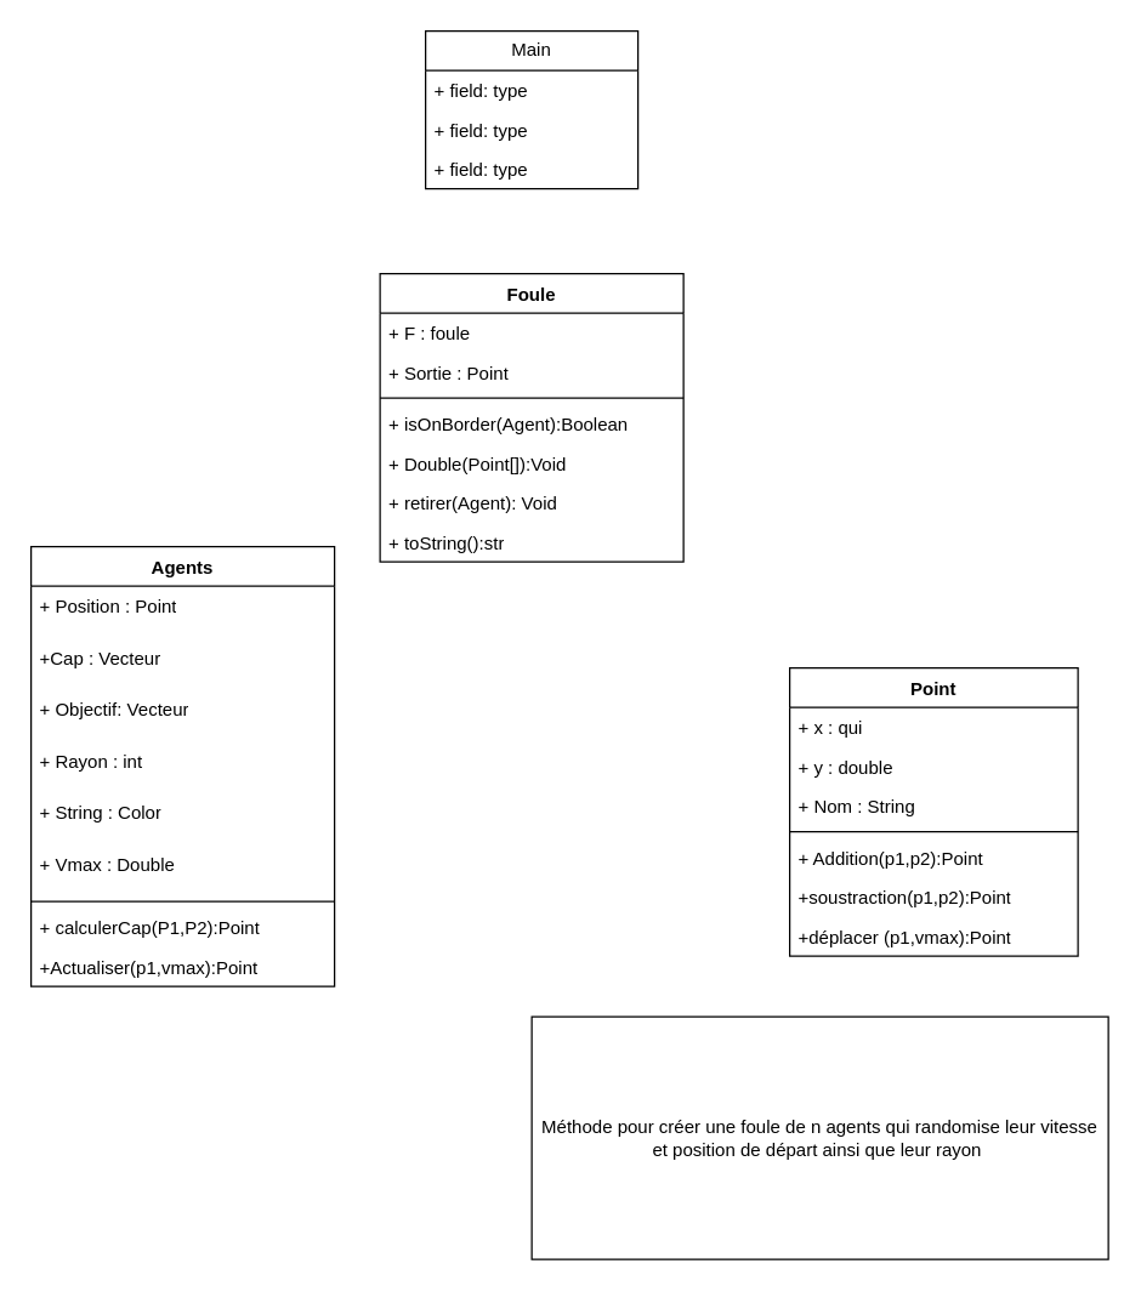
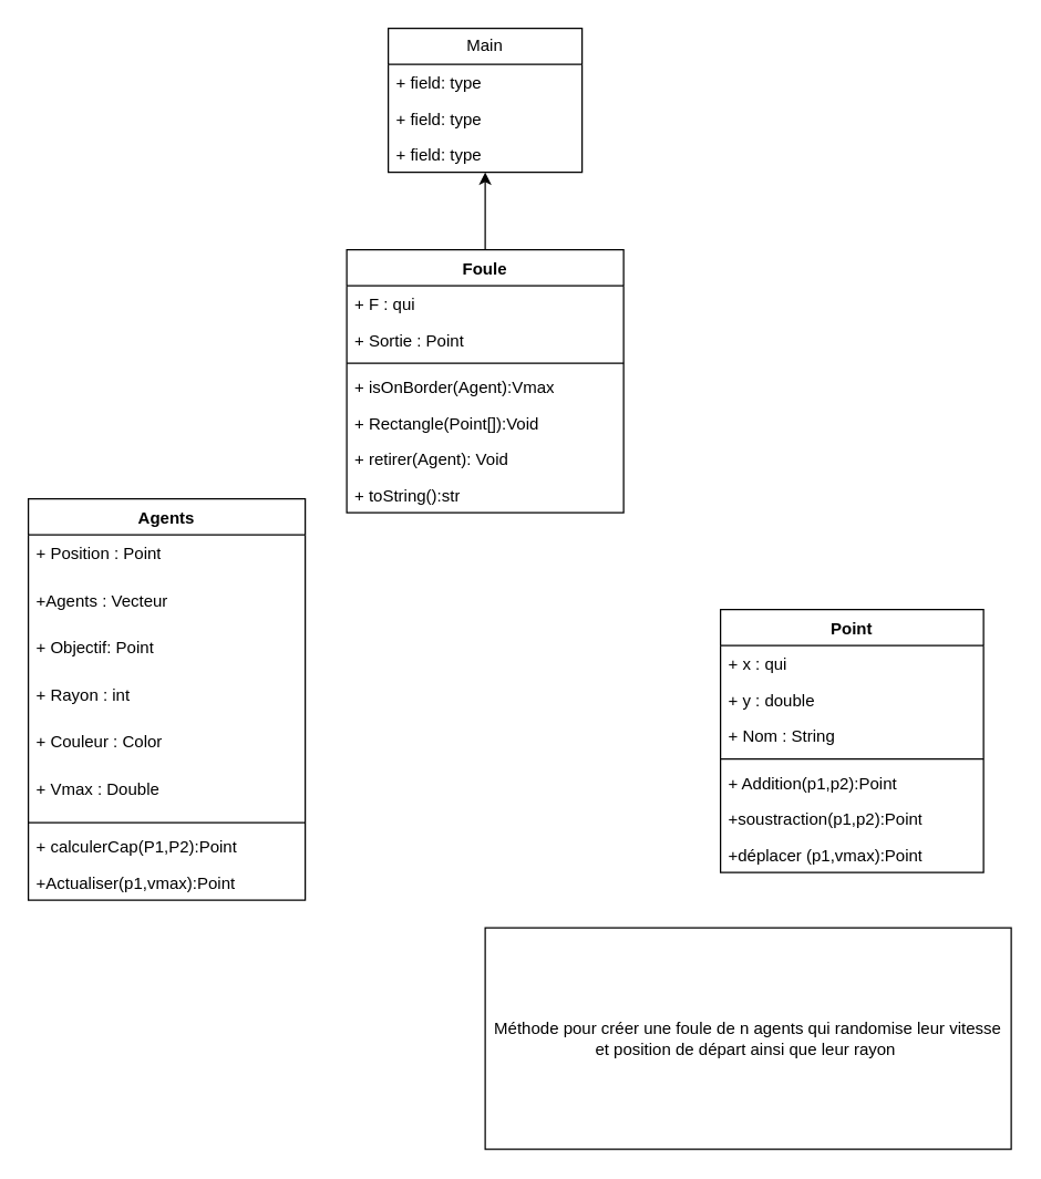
  <mxCell id="0" />
  <mxCell id="1" parent="0" />
  <mxCell id="2" value="Main" style="swimlane;fontStyle=0;childLayout=stackLayout;horizontal=1;startSize=26;fillColor=none;horizontalStack=0;resizeParent=1;resizeParentMax=0;resizeLast=0;collapsible=1;marginBottom=0;whiteSpace=wrap;html=1;" parent="1" vertex="1"><mxGeometry x="280" y="20" width="140" height="104" as="geometry" /></mxCell>
  <mxCell id="3" value="+ field: type" style="text;strokeColor=none;fillColor=none;align=left;verticalAlign=top;spacingLeft=4;spacingRight=4;overflow=hidden;rotatable=0;points=[[0,0.5],[1,0.5]];portConstraint=eastwest;whiteSpace=wrap;html=1;" parent="2" vertex="1"><mxGeometry y="26" width="140" height="26" as="geometry" /></mxCell>
  <mxCell id="4" value="+ field: type" style="text;strokeColor=none;fillColor=none;align=left;verticalAlign=top;spacingLeft=4;spacingRight=4;overflow=hidden;rotatable=0;points=[[0,0.5],[1,0.5]];portConstraint=eastwest;whiteSpace=wrap;html=1;" parent="2" vertex="1"><mxGeometry y="52" width="140" height="26" as="geometry" /></mxCell>
  <mxCell id="5" value="+ field: type" style="text;strokeColor=none;fillColor=none;align=left;verticalAlign=top;spacingLeft=4;spacingRight=4;overflow=hidden;rotatable=0;points=[[0,0.5],[1,0.5]];portConstraint=eastwest;whiteSpace=wrap;html=1;" parent="2" vertex="1"><mxGeometry y="78" width="140" height="26" as="geometry" /></mxCell>
  <mxCell id="6" value="Agents" style="swimlane;fontStyle=1;align=center;verticalAlign=top;childLayout=stackLayout;horizontal=1;startSize=26;horizontalStack=0;resizeParent=1;resizeParentMax=0;resizeLast=0;collapsible=1;marginBottom=0;whiteSpace=wrap;html=1;" parent="1" vertex="1"><mxGeometry x="20" y="360" width="200" height="290" as="geometry" /></mxCell>
  <mxCell id="7" value="+ Position : Point" style="text;strokeColor=none;fillColor=none;align=left;verticalAlign=top;spacingLeft=4;spacingRight=4;overflow=hidden;rotatable=0;points=[[0,0.5],[1,0.5]];portConstraint=eastwest;whiteSpace=wrap;html=1;" parent="6" vertex="1"><mxGeometry y="26" width="200" height="34" as="geometry" /></mxCell>
- <mxCell id="8" value="+Cap : Vecteur" style="text;strokeColor=none;fillColor=none;align=left;verticalAlign=top;spacingLeft=4;spacingRight=4;overflow=hidden;rotatable=0;points=[[0,0.5],[1,0.5]];portConstraint=eastwest;whiteSpace=wrap;html=1;" parent="6" vertex="1"><mxGeometry y="60" width="200" height="34" as="geometry" /></mxCell>
- <mxCell id="9" value="+ Objectif: Vecteur " style="text;strokeColor=none;fillColor=none;align=left;verticalAlign=top;spacingLeft=4;spacingRight=4;overflow=hidden;rotatable=0;points=[[0,0.5],[1,0.5]];portConstraint=eastwest;whiteSpace=wrap;html=1;" parent="6" vertex="1"><mxGeometry y="94" width="200" height="34" as="geometry" /></mxCell>
+ <mxCell id="8" value="+Agents : Vecteur" style="text;strokeColor=none;fillColor=none;align=left;verticalAlign=top;spacingLeft=4;spacingRight=4;overflow=hidden;rotatable=0;points=[[0,0.5],[1,0.5]];portConstraint=eastwest;whiteSpace=wrap;html=1;" parent="6" vertex="1"><mxGeometry y="60" width="200" height="34" as="geometry" /></mxCell>
+ <mxCell id="9" value="+ Objectif: Point " style="text;strokeColor=none;fillColor=none;align=left;verticalAlign=top;spacingLeft=4;spacingRight=4;overflow=hidden;rotatable=0;points=[[0,0.5],[1,0.5]];portConstraint=eastwest;whiteSpace=wrap;html=1;" parent="6" vertex="1"><mxGeometry y="94" width="200" height="34" as="geometry" /></mxCell>
  <mxCell id="10" value="+ Rayon : int " style="text;strokeColor=none;fillColor=none;align=left;verticalAlign=top;spacingLeft=4;spacingRight=4;overflow=hidden;rotatable=0;points=[[0,0.5],[1,0.5]];portConstraint=eastwest;whiteSpace=wrap;html=1;" parent="6" vertex="1"><mxGeometry y="128" width="200" height="34" as="geometry" /></mxCell>
- <mxCell id="11" value="+ String : Color" style="text;strokeColor=none;fillColor=none;align=left;verticalAlign=top;spacingLeft=4;spacingRight=4;overflow=hidden;rotatable=0;points=[[0,0.5],[1,0.5]];portConstraint=eastwest;whiteSpace=wrap;html=1;" parent="6" vertex="1"><mxGeometry y="162" width="200" height="34" as="geometry" /></mxCell>
+ <mxCell id="11" value="+ Couleur : Color" style="text;strokeColor=none;fillColor=none;align=left;verticalAlign=top;spacingLeft=4;spacingRight=4;overflow=hidden;rotatable=0;points=[[0,0.5],[1,0.5]];portConstraint=eastwest;whiteSpace=wrap;html=1;" parent="6" vertex="1"><mxGeometry y="162" width="200" height="34" as="geometry" /></mxCell>
  <mxCell id="12" value="+ Vmax : Double" style="text;strokeColor=none;fillColor=none;align=left;verticalAlign=top;spacingLeft=4;spacingRight=4;overflow=hidden;rotatable=0;points=[[0,0.5],[1,0.5]];portConstraint=eastwest;whiteSpace=wrap;html=1;" parent="6" vertex="1"><mxGeometry y="196" width="200" height="34" as="geometry" /></mxCell>
  <mxCell id="13" value="" style="line;strokeWidth=1;fillColor=none;align=left;verticalAlign=middle;spacingTop=-1;spacingLeft=3;spacingRight=3;rotatable=0;labelPosition=right;points=[];portConstraint=eastwest;strokeColor=inherit;" parent="6" vertex="1"><mxGeometry y="230" width="200" height="8" as="geometry" /></mxCell>
  <mxCell id="14" value="+ calculerCap(P1,P2):Point" style="text;strokeColor=none;fillColor=none;align=left;verticalAlign=top;spacingLeft=4;spacingRight=4;overflow=hidden;rotatable=0;points=[[0,0.5],[1,0.5]];portConstraint=eastwest;whiteSpace=wrap;html=1;" parent="6" vertex="1"><mxGeometry y="238" width="200" height="26" as="geometry" /></mxCell>
  <mxCell id="15" value="+Actualiser(p1,vmax):Point" style="text;strokeColor=none;fillColor=none;align=left;verticalAlign=top;spacingLeft=4;spacingRight=4;overflow=hidden;rotatable=0;points=[[0,0.5],[1,0.5]];portConstraint=eastwest;whiteSpace=wrap;html=1;" parent="6" vertex="1"><mxGeometry y="264" width="200" height="26" as="geometry" /></mxCell>
+ <mxCell id="16" style="edgeStyle=orthogonalEdgeStyle;rounded=0;orthogonalLoop=1;jettySize=auto;html=1;exitX=0.5;exitY=0;exitDx=0;exitDy=0;entryX=0.5;entryY=1;entryDx=0;entryDy=0;" parent="1" source="17" target="2" edge="1"><mxGeometry relative="1" as="geometry" /></mxCell>
  <mxCell id="17" value="Foule" style="swimlane;fontStyle=1;align=center;verticalAlign=top;childLayout=stackLayout;horizontal=1;startSize=26;horizontalStack=0;resizeParent=1;resizeParentMax=0;resizeLast=0;collapsible=1;marginBottom=0;whiteSpace=wrap;html=1;" parent="1" vertex="1"><mxGeometry x="250" y="180" width="200" height="190" as="geometry" /></mxCell>
- <mxCell id="18" value="+ F : foule" style="text;strokeColor=none;fillColor=none;align=left;verticalAlign=top;spacingLeft=4;spacingRight=4;overflow=hidden;rotatable=0;points=[[0,0.5],[1,0.5]];portConstraint=eastwest;whiteSpace=wrap;html=1;" parent="17" vertex="1"><mxGeometry y="26" width="200" height="26" as="geometry" /></mxCell>
+ <mxCell id="18" value="+ F : qui" style="text;strokeColor=none;fillColor=none;align=left;verticalAlign=top;spacingLeft=4;spacingRight=4;overflow=hidden;rotatable=0;points=[[0,0.5],[1,0.5]];portConstraint=eastwest;whiteSpace=wrap;html=1;" parent="17" vertex="1"><mxGeometry y="26" width="200" height="26" as="geometry" /></mxCell>
  <mxCell id="19" value="+ Sortie : Point" style="text;strokeColor=none;fillColor=none;align=left;verticalAlign=top;spacingLeft=4;spacingRight=4;overflow=hidden;rotatable=0;points=[[0,0.5],[1,0.5]];portConstraint=eastwest;whiteSpace=wrap;html=1;" parent="17" vertex="1"><mxGeometry y="52" width="200" height="26" as="geometry" /></mxCell>
  <mxCell id="20" value="" style="line;strokeWidth=1;fillColor=none;align=left;verticalAlign=middle;spacingTop=-1;spacingLeft=3;spacingRight=3;rotatable=0;labelPosition=right;points=[];portConstraint=eastwest;strokeColor=inherit;" parent="17" vertex="1"><mxGeometry y="78" width="200" height="8" as="geometry" /></mxCell>
- <mxCell id="21" value="+ isOnBorder(Agent):Boolean" style="text;strokeColor=none;fillColor=none;align=left;verticalAlign=top;spacingLeft=4;spacingRight=4;overflow=hidden;rotatable=0;points=[[0,0.5],[1,0.5]];portConstraint=eastwest;whiteSpace=wrap;html=1;" parent="17" vertex="1"><mxGeometry y="86" width="200" height="26" as="geometry" /></mxCell>
- <mxCell id="22" value="+ Double(Point[]):Void" style="text;strokeColor=none;fillColor=none;align=left;verticalAlign=top;spacingLeft=4;spacingRight=4;overflow=hidden;rotatable=0;points=[[0,0.5],[1,0.5]];portConstraint=eastwest;whiteSpace=wrap;html=1;" parent="17" vertex="1"><mxGeometry y="112" width="200" height="26" as="geometry" /></mxCell>
+ <mxCell id="21" value="+ isOnBorder(Agent):Vmax" style="text;strokeColor=none;fillColor=none;align=left;verticalAlign=top;spacingLeft=4;spacingRight=4;overflow=hidden;rotatable=0;points=[[0,0.5],[1,0.5]];portConstraint=eastwest;whiteSpace=wrap;html=1;" parent="17" vertex="1"><mxGeometry y="86" width="200" height="26" as="geometry" /></mxCell>
+ <mxCell id="22" value="+ Rectangle(Point[]):Void" style="text;strokeColor=none;fillColor=none;align=left;verticalAlign=top;spacingLeft=4;spacingRight=4;overflow=hidden;rotatable=0;points=[[0,0.5],[1,0.5]];portConstraint=eastwest;whiteSpace=wrap;html=1;" parent="17" vertex="1"><mxGeometry y="112" width="200" height="26" as="geometry" /></mxCell>
  <mxCell id="23" value="+ retirer(Agent): Void" style="text;strokeColor=none;fillColor=none;align=left;verticalAlign=top;spacingLeft=4;spacingRight=4;overflow=hidden;rotatable=0;points=[[0,0.5],[1,0.5]];portConstraint=eastwest;whiteSpace=wrap;html=1;" parent="17" vertex="1"><mxGeometry y="138" width="200" height="26" as="geometry" /></mxCell>
  <mxCell id="24" value="+ toString():str" style="text;strokeColor=none;fillColor=none;align=left;verticalAlign=top;spacingLeft=4;spacingRight=4;overflow=hidden;rotatable=0;points=[[0,0.5],[1,0.5]];portConstraint=eastwest;whiteSpace=wrap;html=1;" parent="17" vertex="1"><mxGeometry y="164" width="200" height="26" as="geometry" /></mxCell>
  <mxCell id="25" value="Point" style="swimlane;fontStyle=1;align=center;verticalAlign=top;childLayout=stackLayout;horizontal=1;startSize=26;horizontalStack=0;resizeParent=1;resizeParentMax=0;resizeLast=0;collapsible=1;marginBottom=0;whiteSpace=wrap;html=1;" parent="1" vertex="1"><mxGeometry x="520" y="440" width="190" height="190" as="geometry" /></mxCell>
  <mxCell id="26" value="+ x : qui" style="text;strokeColor=none;fillColor=none;align=left;verticalAlign=top;spacingLeft=4;spacingRight=4;overflow=hidden;rotatable=0;points=[[0,0.5],[1,0.5]];portConstraint=eastwest;whiteSpace=wrap;html=1;" parent="25" vertex="1"><mxGeometry y="26" width="190" height="26" as="geometry" /></mxCell>
  <mxCell id="27" value="+ y : double" style="text;strokeColor=none;fillColor=none;align=left;verticalAlign=top;spacingLeft=4;spacingRight=4;overflow=hidden;rotatable=0;points=[[0,0.5],[1,0.5]];portConstraint=eastwest;whiteSpace=wrap;html=1;" parent="25" vertex="1"><mxGeometry y="52" width="190" height="26" as="geometry" /></mxCell>
  <mxCell id="28" value="+ Nom : String" style="text;strokeColor=none;fillColor=none;align=left;verticalAlign=top;spacingLeft=4;spacingRight=4;overflow=hidden;rotatable=0;points=[[0,0.5],[1,0.5]];portConstraint=eastwest;whiteSpace=wrap;html=1;" parent="25" vertex="1"><mxGeometry y="78" width="190" height="26" as="geometry" /></mxCell>
  <mxCell id="29" value="" style="line;strokeWidth=1;fillColor=none;align=left;verticalAlign=middle;spacingTop=-1;spacingLeft=3;spacingRight=3;rotatable=0;labelPosition=right;points=[];portConstraint=eastwest;strokeColor=inherit;" parent="25" vertex="1"><mxGeometry y="104" width="190" height="8" as="geometry" /></mxCell>
  <mxCell id="30" value="+ Addition(p1,p2):Point" style="text;strokeColor=none;fillColor=none;align=left;verticalAlign=top;spacingLeft=4;spacingRight=4;overflow=hidden;rotatable=0;points=[[0,0.5],[1,0.5]];portConstraint=eastwest;whiteSpace=wrap;html=1;" parent="25" vertex="1"><mxGeometry y="112" width="190" height="26" as="geometry" /></mxCell>
  <mxCell id="31" value="+soustraction(p1,p2):Point" style="text;strokeColor=none;fillColor=none;align=left;verticalAlign=top;spacingLeft=4;spacingRight=4;overflow=hidden;rotatable=0;points=[[0,0.5],[1,0.5]];portConstraint=eastwest;whiteSpace=wrap;html=1;" vertex="1" parent="25"><mxGeometry y="138" width="190" height="26" as="geometry" /></mxCell>
  <mxCell id="32" value="+déplacer (p1,vmax):Point" style="text;strokeColor=none;fillColor=none;align=left;verticalAlign=top;spacingLeft=4;spacingRight=4;overflow=hidden;rotatable=0;points=[[0,0.5],[1,0.5]];portConstraint=eastwest;whiteSpace=wrap;html=1;" vertex="1" parent="25"><mxGeometry y="164" width="190" height="26" as="geometry" /></mxCell>
  <mxCell id="33" value="&lt;div&gt;Méthode pour créer une foule de n agents qui randomise leur vitesse et position de départ ainsi que leur rayon&amp;nbsp; &lt;br&gt;&lt;/div&gt;" style="rounded=0;whiteSpace=wrap;html=1;" parent="1" vertex="1"><mxGeometry x="350" y="670" width="380" height="160" as="geometry" /></mxCell>
